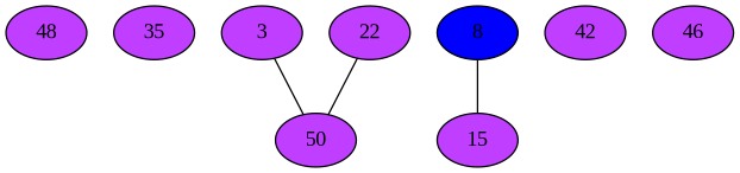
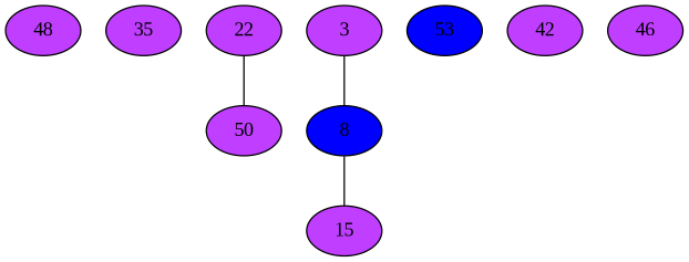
  strict graph {
    fontname="Liberation Serif"
    node [fillcolor=darkorchid1 fontname="Liberation Serif" style=filled]
    edge [fontname="Liberation Serif"]
    n1 [label=48]
    n2 [label=35]
    n3 [label=50]
    n4 [label=3]
    n5 [fillcolor=blue1 label=8]
    n6 [label=15]
+   n7 [fillcolor=blue1 label=53]
    n8 [label=22]
    n9 [label=42]
    n10 [label=46]
-   n4 -- n3
+   n4 -- n5
    n5 -- n6
    n8 -- n3
  }
